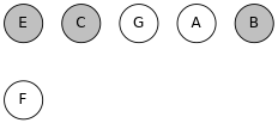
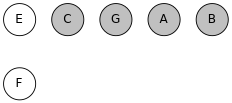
  graph {
    mindist=.1
    node [fillcolor=gray fontname=Helvetica margin=0 shape=circle style=filled]
    edge [style=invis]
-   E
+   E [fillcolor=white]
    F [fillcolor=white]
    C
-   G [fillcolor=white]
-   A [fillcolor=white]
+   G
+   A
    B
    subgraph sub_1 {
      E
      F
    }
    E -- F
    F -- F
  }
